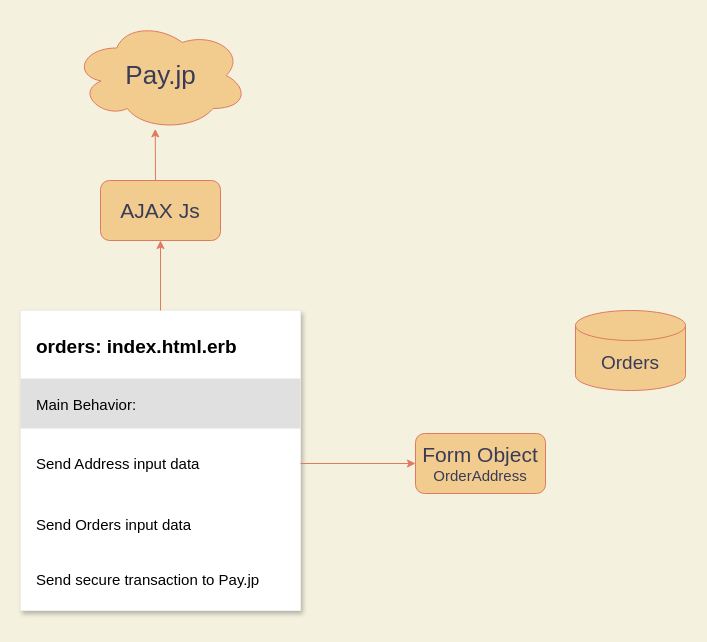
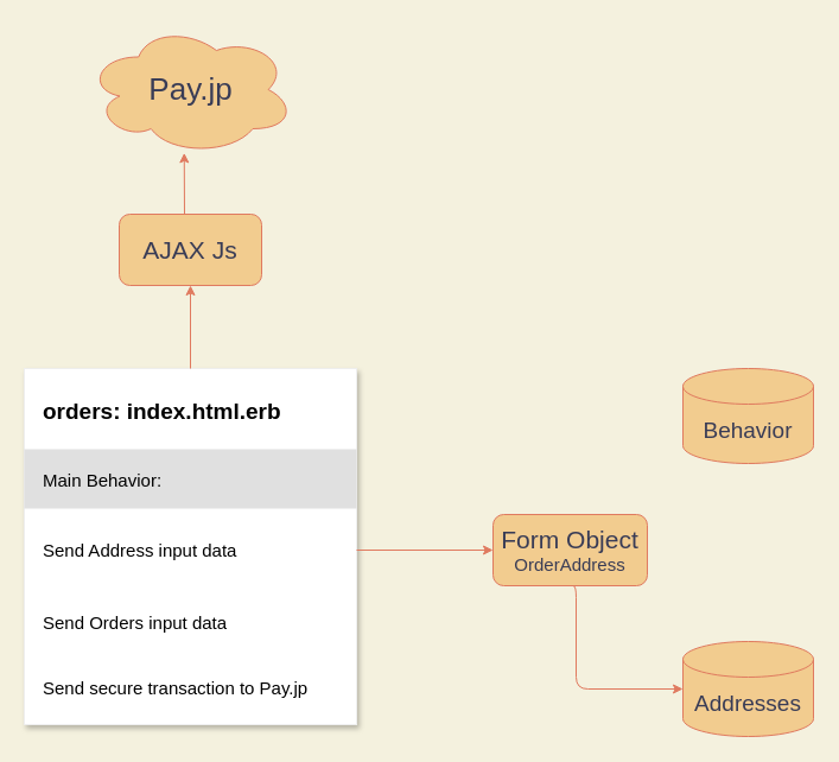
  <mxCell id="0" />
  <mxCell id="1" parent="0" />
  <mxCell id="2" value="" style="shape=rect;fillColor=#ffffff;strokeColor=#eeeeee;shadow=1;rounded=0;sketch=0;fontColor=#393C56;" vertex="1" parent="1"><mxGeometry x="20" y="310" width="280" height="300" as="geometry" /></mxCell>
  <mxCell id="3" value="orders: index.html.erb" style="text;fontSize=19;fontColor=#000000;align=left;spacing=16;verticalAlign=middle;fontStyle=1;resizeWidth=1;" vertex="1" parent="2"><mxGeometry width="280" height="68" relative="1" as="geometry" /></mxCell>
  <mxCell id="4" value="Main Behavior:" style="text;fontSize=15;fontColor=#000000;align=left;spacing=16;fillColor=#e0e0e0;verticalAlign=middle;resizeWidth=1;" vertex="1" parent="2"><mxGeometry width="280" height="50" relative="1" as="geometry"><mxPoint y="68" as="offset" /></mxGeometry></mxCell>
  <mxCell id="5" value="Send Address input data" style="text;fontSize=15;fontColor=#000000;align=left;spacing=16;verticalAlign=middle;whiteSpace=wrap;resizeWidth=1;" vertex="1" parent="2"><mxGeometry width="280" height="70" relative="1" as="geometry"><mxPoint y="118" as="offset" /></mxGeometry></mxCell>
  <mxCell id="6" value="Send Orders input data" style="text;fontSize=15;fontColor=#000000;align=left;spacing=16;verticalAlign=middle;resizeWidth=1;" vertex="1" parent="2"><mxGeometry width="280" height="50" relative="1" as="geometry"><mxPoint y="188" as="offset" /></mxGeometry></mxCell>
  <mxCell id="7" value="Send secure transaction to Pay.jp " style="text;fontSize=15;fontColor=#000000;align=left;spacing=16;verticalAlign=middle;whiteSpace=wrap;resizeWidth=1;" vertex="1" parent="2"><mxGeometry width="280" height="70" relative="1" as="geometry"><mxPoint y="234" as="offset" /></mxGeometry></mxCell>
  <mxCell id="8" style="edgeStyle=orthogonalEdgeStyle;curved=0;rounded=1;sketch=0;orthogonalLoop=1;jettySize=auto;html=1;exitX=0.5;exitY=1;exitDx=0;exitDy=0;strokeColor=#E07A5F;fillColor=#F2CC8F;fontColor=#393C56;" edge="1" parent="2" source="7" target="7"><mxGeometry relative="1" as="geometry" /></mxCell>
  <mxCell id="9" value="&lt;font style=&quot;font-size: 21px&quot;&gt;AJAX Js&lt;/font&gt;" style="rounded=1;whiteSpace=wrap;html=1;sketch=0;strokeColor=#E07A5F;fillColor=#F2CC8F;fontColor=#393C56;" vertex="1" parent="1"><mxGeometry x="100" y="180" width="120" height="60" as="geometry" /></mxCell>
  <mxCell id="10" value="&lt;span style=&quot;font-size: 21px&quot;&gt;Form Object&lt;/span&gt;&lt;br&gt;&lt;font style=&quot;font-size: 15px&quot;&gt;OrderAddress&lt;/font&gt;" style="rounded=1;whiteSpace=wrap;html=1;sketch=0;strokeColor=#E07A5F;fillColor=#F2CC8F;fontColor=#393C56;" vertex="1" parent="1"><mxGeometry x="415" y="433" width="130" height="60" as="geometry" /></mxCell>
  <mxCell id="11" value="" style="endArrow=classic;html=1;strokeColor=#E07A5F;fillColor=#F2CC8F;fontColor=#393C56;exitX=1;exitY=0.5;exitDx=0;exitDy=0;" edge="1" parent="1" source="5"><mxGeometry width="50" height="50" relative="1" as="geometry"><mxPoint x="355" y="400" as="sourcePoint" /><mxPoint x="415" y="463" as="targetPoint" /></mxGeometry></mxCell>
  <mxCell id="12" value="" style="endArrow=classic;html=1;strokeColor=#E07A5F;fillColor=#F2CC8F;fontColor=#393C56;exitX=0.5;exitY=0;exitDx=0;exitDy=0;entryX=0.5;entryY=1;entryDx=0;entryDy=0;" edge="1" parent="1" source="3" target="9"><mxGeometry width="50" height="50" relative="1" as="geometry"><mxPoint x="175" y="280" as="sourcePoint" /><mxPoint x="290" y="280" as="targetPoint" /></mxGeometry></mxCell>
- <mxCell id="13" value="&lt;font style=&quot;font-size: 19px&quot;&gt;Orders&lt;/font&gt;" style="shape=cylinder3;whiteSpace=wrap;html=1;boundedLbl=1;backgroundOutline=1;size=15;rounded=0;sketch=0;strokeColor=#E07A5F;fillColor=#F2CC8F;fontColor=#393C56;" vertex="1" parent="1"><mxGeometry x="575" y="310" width="110" height="80" as="geometry" /></mxCell>
+ <mxCell id="13" value="&lt;font style=&quot;font-size: 19px&quot;&gt;Behavior&lt;/font&gt;" style="shape=cylinder3;whiteSpace=wrap;html=1;boundedLbl=1;backgroundOutline=1;size=15;rounded=0;sketch=0;strokeColor=#E07A5F;fillColor=#F2CC8F;fontColor=#393C56;" vertex="1" parent="1"><mxGeometry x="575" y="310" width="110" height="80" as="geometry" /></mxCell>
+ <mxCell id="14" value="&lt;font style=&quot;font-size: 19px&quot;&gt;Addresses&lt;/font&gt;" style="shape=cylinder3;whiteSpace=wrap;html=1;boundedLbl=1;backgroundOutline=1;size=15;rounded=0;sketch=0;strokeColor=#E07A5F;fillColor=#F2CC8F;fontColor=#393C56;" vertex="1" parent="1"><mxGeometry x="575" y="540" width="110" height="80" as="geometry" /></mxCell>
+ <mxCell id="15" value="" style="endArrow=classic;html=1;strokeColor=#E07A5F;fillColor=#F2CC8F;fontColor=#393C56;edgeStyle=orthogonalEdgeStyle;exitX=0.5;exitY=1;exitDx=0;exitDy=0;entryX=0;entryY=0.5;entryDx=0;entryDy=0;entryPerimeter=0;" edge="1" parent="1" source="10" target="14"><mxGeometry width="50" height="50" relative="1" as="geometry"><mxPoint x="475" y="610" as="sourcePoint" /><mxPoint x="570" y="527" as="targetPoint" /><Array as="points"><mxPoint x="485" y="493" /><mxPoint x="485" y="580" /></Array></mxGeometry></mxCell>
  <mxCell id="16" value="&lt;font style=&quot;font-size: 26px&quot;&gt;Pay.jp&lt;/font&gt;" style="ellipse;shape=cloud;whiteSpace=wrap;html=1;rounded=0;sketch=0;strokeColor=#E07A5F;fillColor=#F2CC8F;fontColor=#393C56;" vertex="1" parent="1"><mxGeometry x="72.5" y="20" width="175" height="110" as="geometry" /></mxCell>
  <mxCell id="17" value="" style="endArrow=classic;html=1;strokeColor=#E07A5F;fillColor=#F2CC8F;fontColor=#393C56;entryX=0.47;entryY=0.985;entryDx=0;entryDy=0;entryPerimeter=0;" edge="1" parent="1" target="16"><mxGeometry width="50" height="50" relative="1" as="geometry"><mxPoint x="155" y="180" as="sourcePoint" /><mxPoint x="205" y="130" as="targetPoint" /></mxGeometry></mxCell>
